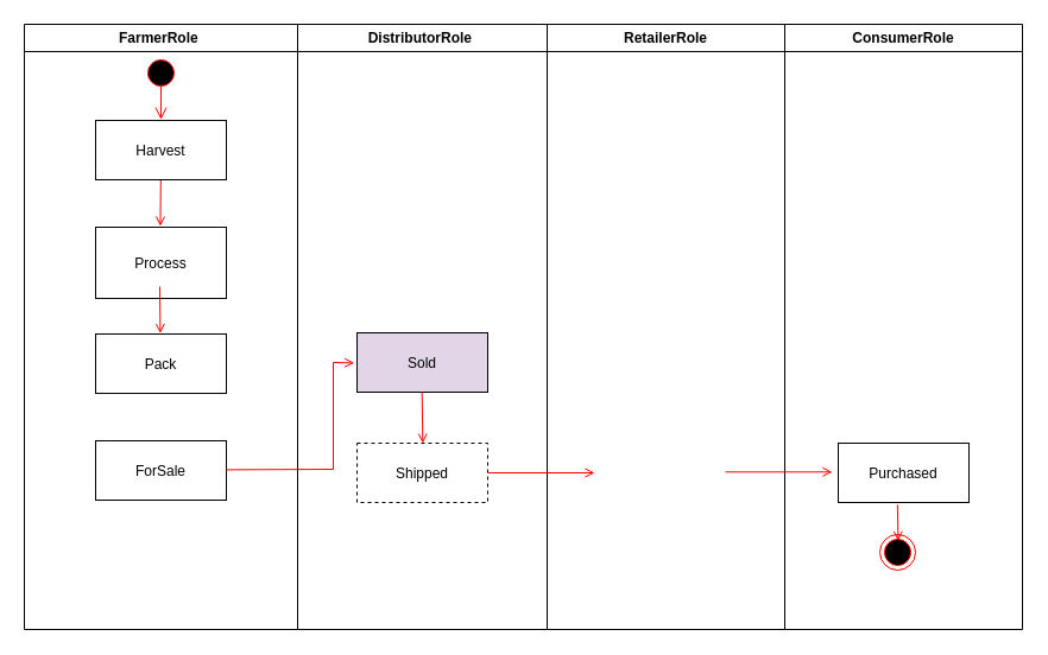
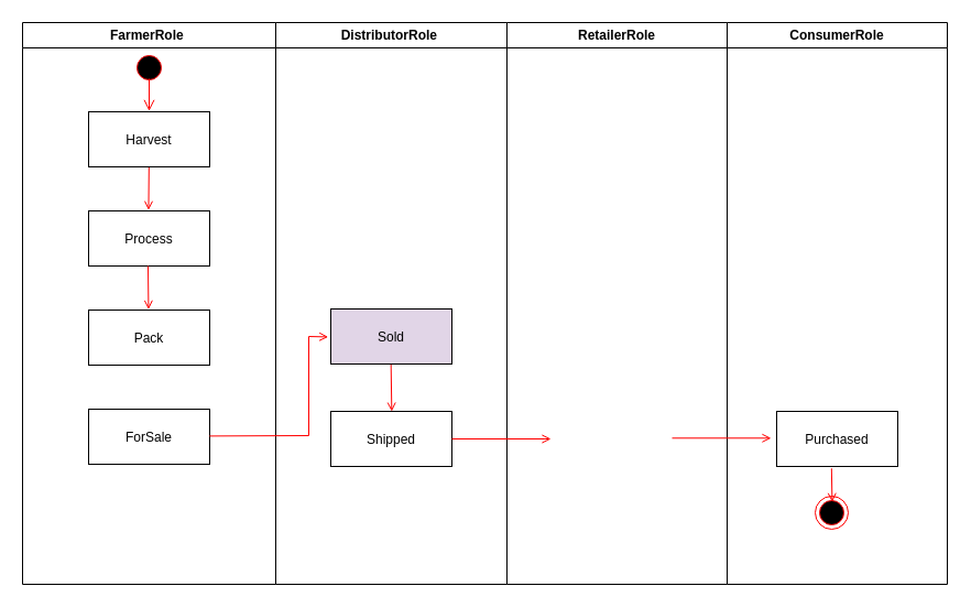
  <mxCell id="0" />
  <mxCell id="1" parent="0" />
  <mxCell id="2" value="FarmerRole " style="swimlane;whiteSpace=wrap" parent="1" vertex="1"><mxGeometry x="20" y="20" width="230" height="510" as="geometry" /></mxCell>
  <mxCell id="3" value="" style="endArrow=open;strokeColor=#FF0000;endFill=1;rounded=0;entryX=0.495;entryY=-0.014;entryDx=0;entryDy=0;entryPerimeter=0;" parent="2" target="7" edge="1"><mxGeometry relative="1" as="geometry"><mxPoint x="115" y="111" as="sourcePoint" /></mxGeometry></mxCell>
  <mxCell id="4" value="" style="ellipse;shape=startState;fillColor=#000000;strokeColor=#ff0000;" parent="2" vertex="1"><mxGeometry x="100" y="26" width="30" height="30" as="geometry" /></mxCell>
  <mxCell id="5" value="" style="edgeStyle=elbowEdgeStyle;elbow=horizontal;verticalAlign=bottom;endArrow=open;endSize=8;strokeColor=#FF0000;endFill=1;rounded=0;entryX=0.507;entryY=0.007;entryDx=0;entryDy=0;entryPerimeter=0;" parent="2" edge="1"><mxGeometry x="99" y="10" as="geometry"><mxPoint x="114.77" y="80.35" as="targetPoint" /><mxPoint x="115" y="51" as="sourcePoint" /></mxGeometry></mxCell>
  <mxCell id="6" value="Harvest" style="" parent="2" vertex="1"><mxGeometry x="60" y="81" width="110" height="50" as="geometry" /></mxCell>
- <mxCell id="7" value="Process" style="" parent="2" vertex="1"><mxGeometry x="60" y="171" width="110" height="60" as="geometry" /></mxCell>
+ <mxCell id="7" value="Process" style="" parent="2" vertex="1"><mxGeometry x="60" y="171" width="110" height="50" as="geometry" /></mxCell>
  <mxCell id="8" value="ForSale" style="" parent="2" vertex="1"><mxGeometry x="60" y="351" width="110" height="50" as="geometry" /></mxCell>
  <mxCell id="9" value="" style="endArrow=open;strokeColor=#FF0000;endFill=1;rounded=0;entryX=0.495;entryY=-0.011;entryDx=0;entryDy=0;entryPerimeter=0;" parent="2" target="10" edge="1"><mxGeometry relative="1" as="geometry"><mxPoint x="114" y="221" as="sourcePoint" /><mxPoint x="116.21" y="261.35" as="targetPoint" /></mxGeometry></mxCell>
  <mxCell id="10" value="Pack" style="" vertex="1" parent="2"><mxGeometry x="60" y="261" width="110" height="50" as="geometry" /></mxCell>
  <mxCell id="11" value="RetailerRole" style="swimlane;whiteSpace=wrap;startSize=23;" parent="1" vertex="1"><mxGeometry x="460" y="20" width="200" height="510" as="geometry" /></mxCell>
  <mxCell id="12" value="ConsumerRole" style="swimlane;whiteSpace=wrap;startSize=23;" parent="1" vertex="1"><mxGeometry x="660" y="20" width="200" height="510" as="geometry" /></mxCell>
  <mxCell id="13" value="Purchased" style="" parent="12" vertex="1"><mxGeometry x="45" y="353" width="110" height="50" as="geometry" /></mxCell>
  <mxCell id="14" value="" style="endArrow=open;strokeColor=#FF0000;endFill=1;rounded=0;exitX=0.453;exitY=1.035;exitDx=0;exitDy=0;exitPerimeter=0;entryX=0.514;entryY=0.178;entryDx=0;entryDy=0;entryPerimeter=0;" parent="12" source="13" target="15" edge="1"><mxGeometry relative="1" as="geometry"><mxPoint x="96.746" y="410.357" as="targetPoint" /></mxGeometry></mxCell>
  <mxCell id="15" value="" style="ellipse;shape=endState;fillColor=#000000;strokeColor=#ff0000" vertex="1" parent="12"><mxGeometry x="80" y="430" width="30" height="30" as="geometry" /></mxCell>
  <mxCell id="16" value="" style="endArrow=open;strokeColor=#FF0000;endFill=1;rounded=0;" edge="1" parent="12"><mxGeometry relative="1" as="geometry"><mxPoint x="-50" y="377.29" as="sourcePoint" /><mxPoint x="40" y="377.29" as="targetPoint" /></mxGeometry></mxCell>
  <mxCell id="17" value="DistributorRole " style="swimlane;whiteSpace=wrap" vertex="1" parent="1"><mxGeometry x="250" y="20" width="210" height="510" as="geometry" /></mxCell>
  <mxCell id="18" value="" style="endArrow=open;strokeColor=#FF0000;endFill=1;rounded=0;entryX=0.503;entryY=0.002;entryDx=0;entryDy=0;entryPerimeter=0;exitX=0.497;exitY=1;exitDx=0;exitDy=0;exitPerimeter=0;" edge="1" parent="17" source="19" target="20"><mxGeometry relative="1" as="geometry"><mxPoint x="125" y="290" as="sourcePoint" /></mxGeometry></mxCell>
  <mxCell id="19" value="Sold" style="fillColor=#e1d5e7;" vertex="1" parent="17"><mxGeometry x="50" y="260" width="110" height="50" as="geometry" /></mxCell>
- <mxCell id="20" value="Shipped" style="dashed=1;" vertex="1" parent="17"><mxGeometry x="50" y="353" width="110" height="50" as="geometry" /></mxCell>
+ <mxCell id="20" value="Shipped" style="" vertex="1" parent="17"><mxGeometry x="50" y="353" width="110" height="50" as="geometry" /></mxCell>
  <mxCell id="21" value="" style="endArrow=open;strokeColor=#FF0000;endFill=1;rounded=0;" edge="1" parent="17"><mxGeometry relative="1" as="geometry"><mxPoint x="160" y="378" as="sourcePoint" /><mxPoint x="250" y="378" as="targetPoint" /></mxGeometry></mxCell>
  <mxCell id="22" value="" style="endArrow=open;strokeColor=#FF0000;endFill=1;rounded=0;entryX=-0.021;entryY=0.509;entryDx=0;entryDy=0;entryPerimeter=0;exitX=0.999;exitY=0.488;exitDx=0;exitDy=0;exitPerimeter=0;" edge="1" parent="1" source="8" target="19"><mxGeometry relative="1" as="geometry"><mxPoint x="210.44" y="380" as="sourcePoint" /><mxPoint x="210" y="418.15" as="targetPoint" /><Array as="points"><mxPoint x="280" y="395" /><mxPoint x="280" y="305" /></Array></mxGeometry></mxCell>
